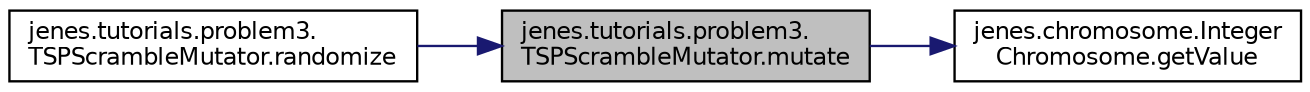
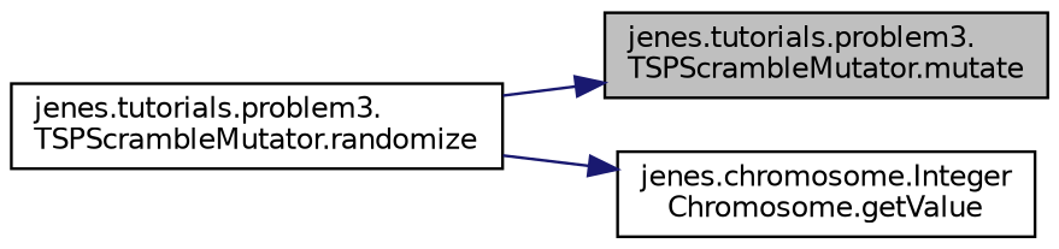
  digraph {
    rankdir=LR
    node [color=black fillcolor=white fontname=Helvetica fontsize=10 shape=record style=filled]
    edge [color=midnightblue fontname=Helvetica fontsize=10 labelfontname=Helvetica labelfontsize=10 style=solid]
    n1 [fillcolor=grey75 fontcolor=black height=0.2 label="jenes.tutorials.problem3.\lTSPScrambleMutator.mutate" width=0.4]
    n2 [height=0.2 label="jenes.tutorials.problem3.\lTSPScrambleMutator.randomize" width=0.4]
    n3 [height=0.2 label="jenes.chromosome.Integer\lChromosome.getValue" width=0.4]
    n2 -> n1
-   n1 -> n3
+   n2 -> n3
  }
